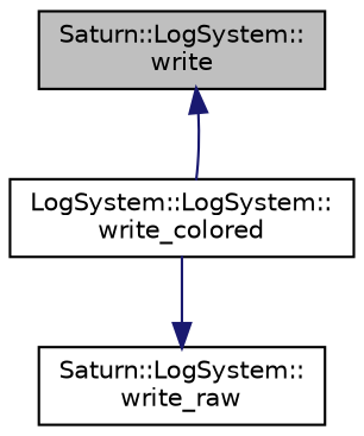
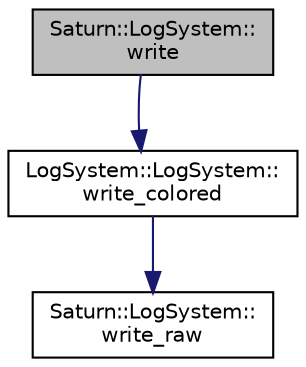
  digraph {
    rankdir=TB
    node [color=black fillcolor=white fontname=Helvetica fontsize=10 shape=record style=filled]
    edge [color=midnightblue fontname=Helvetica fontsize=10 labelfontname=Helvetica labelfontsize=10 style=solid]
    n1 [fillcolor=grey75 fontcolor=black height=0.2 label="Saturn::LogSystem::\lwrite" width=0.4]
    n2 [height=0.2 label="LogSystem::LogSystem::\lwrite_colored" width=0.4]
    n3 [height=0.2 label="Saturn::LogSystem::\lwrite_raw" width=0.4]
-   n2 -> n1
+   n1 -> n2
    n2 -> n3
  }
